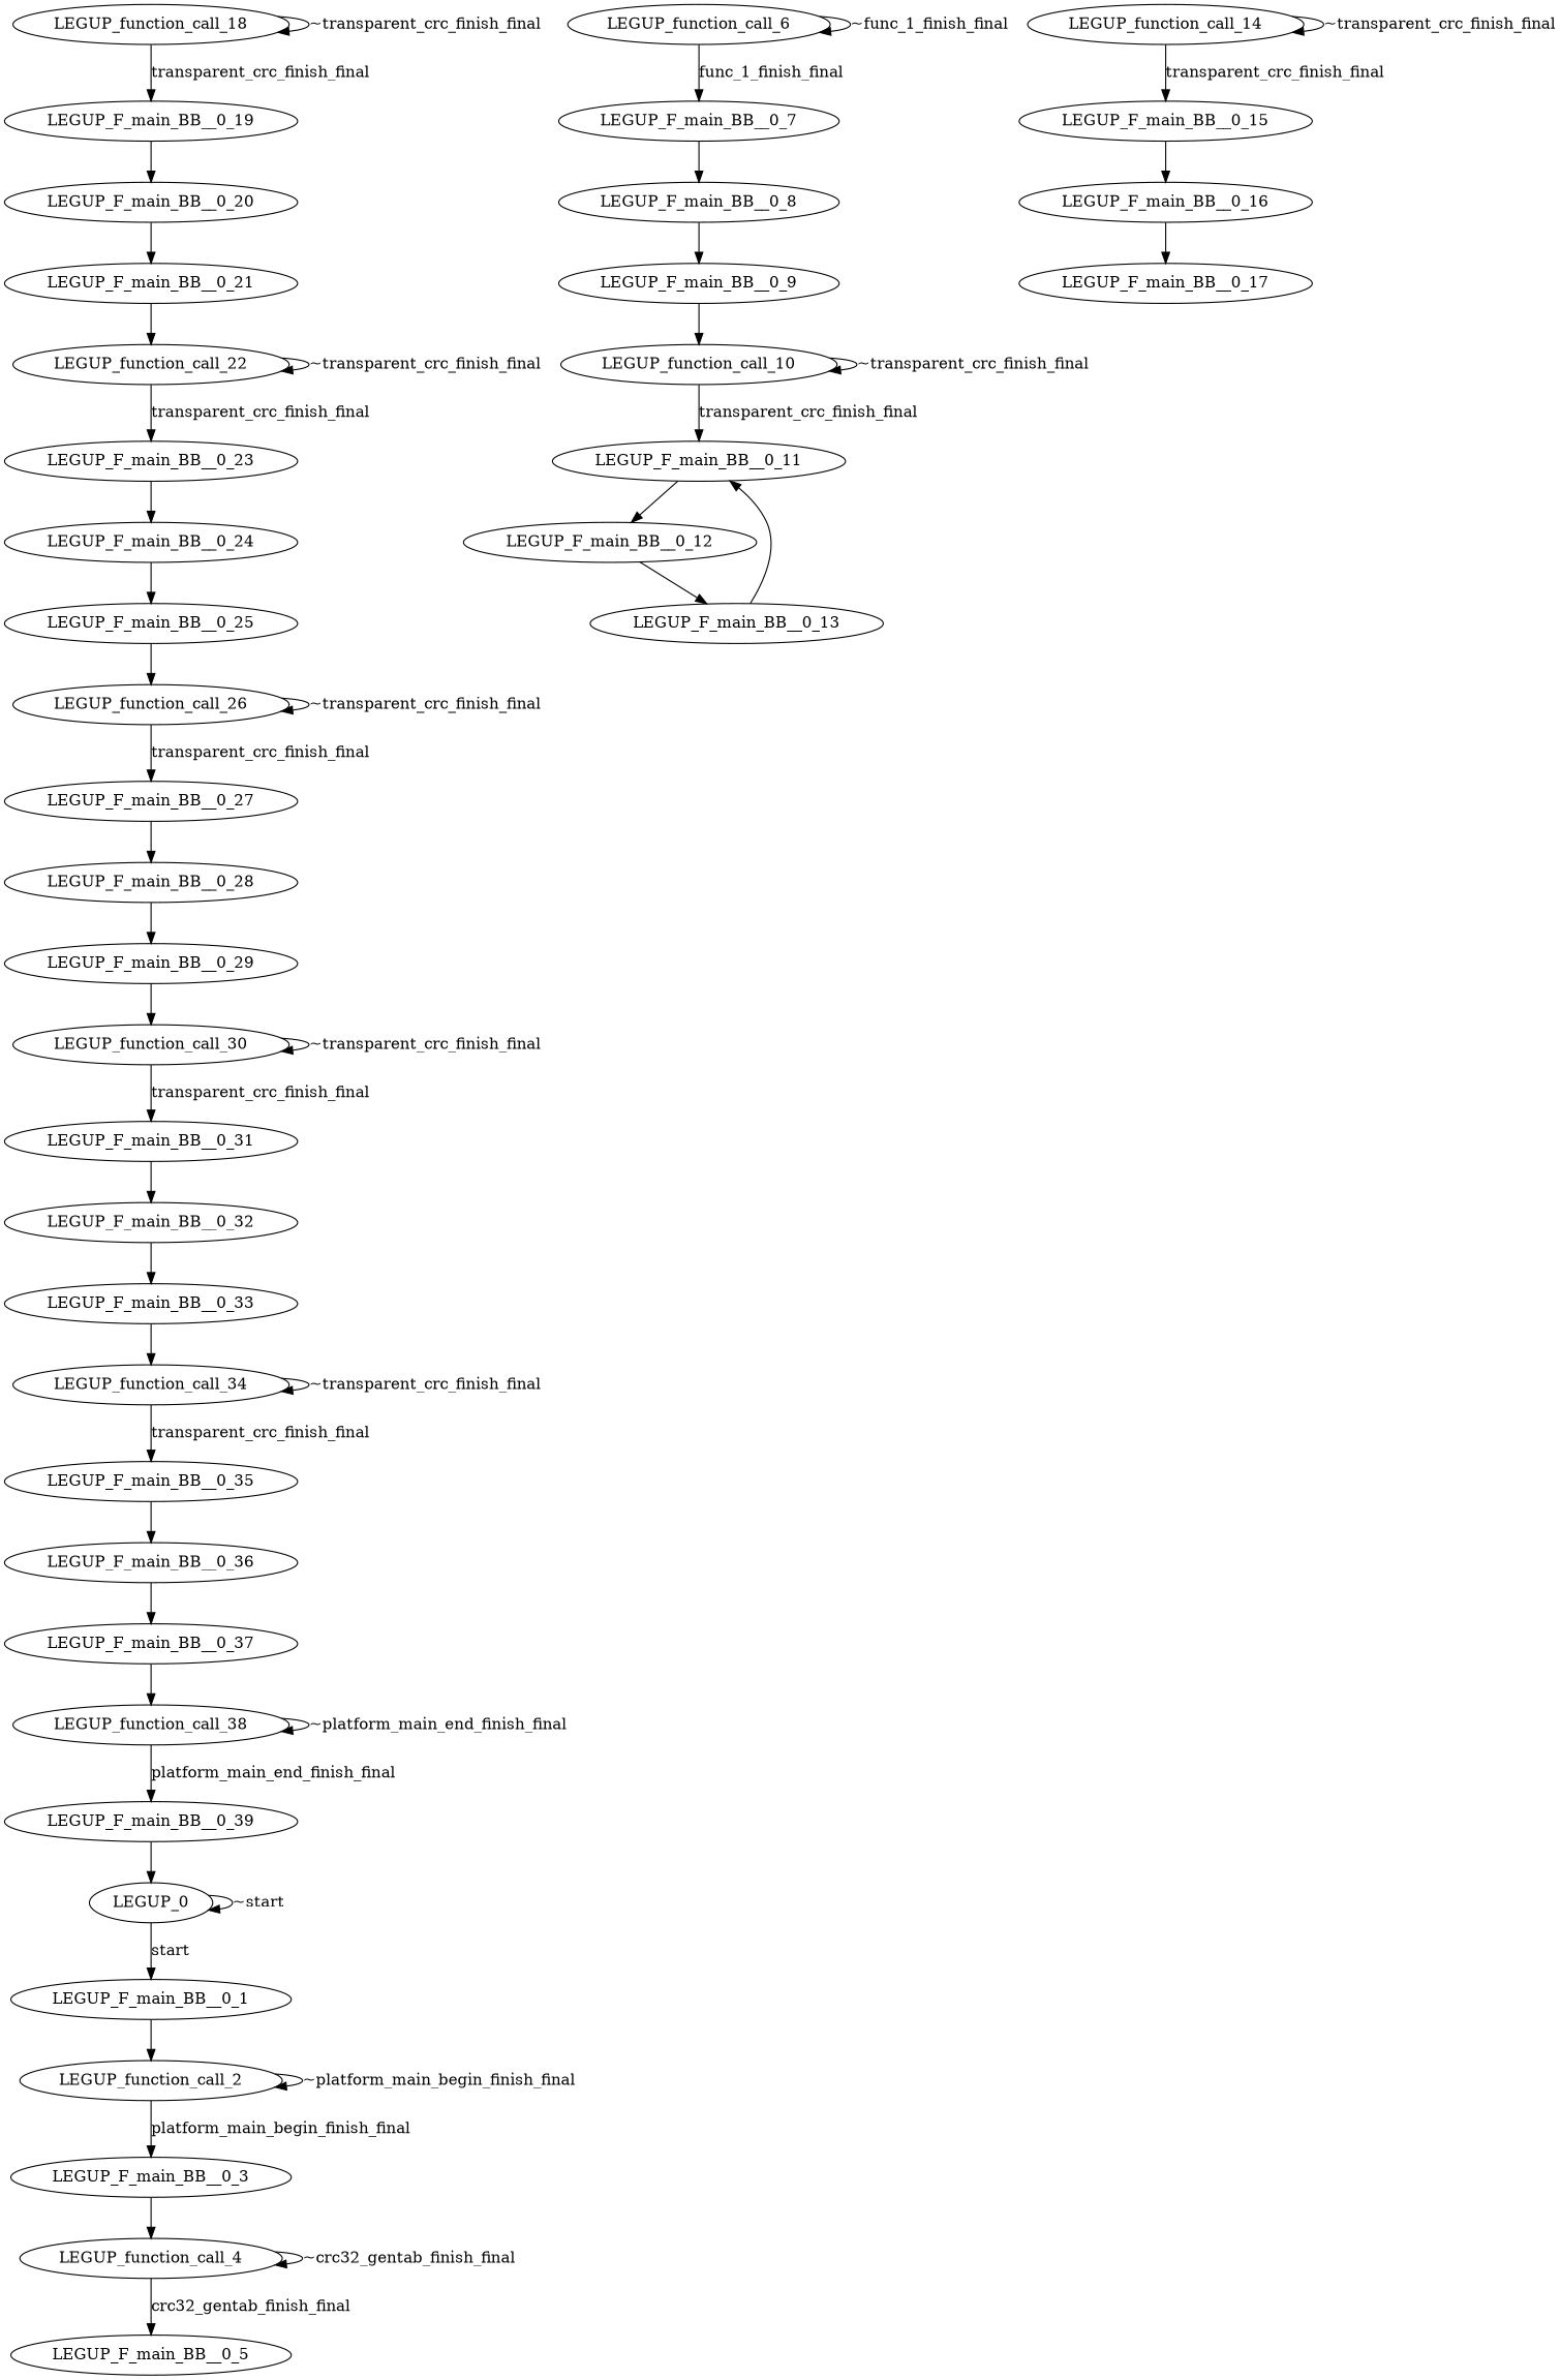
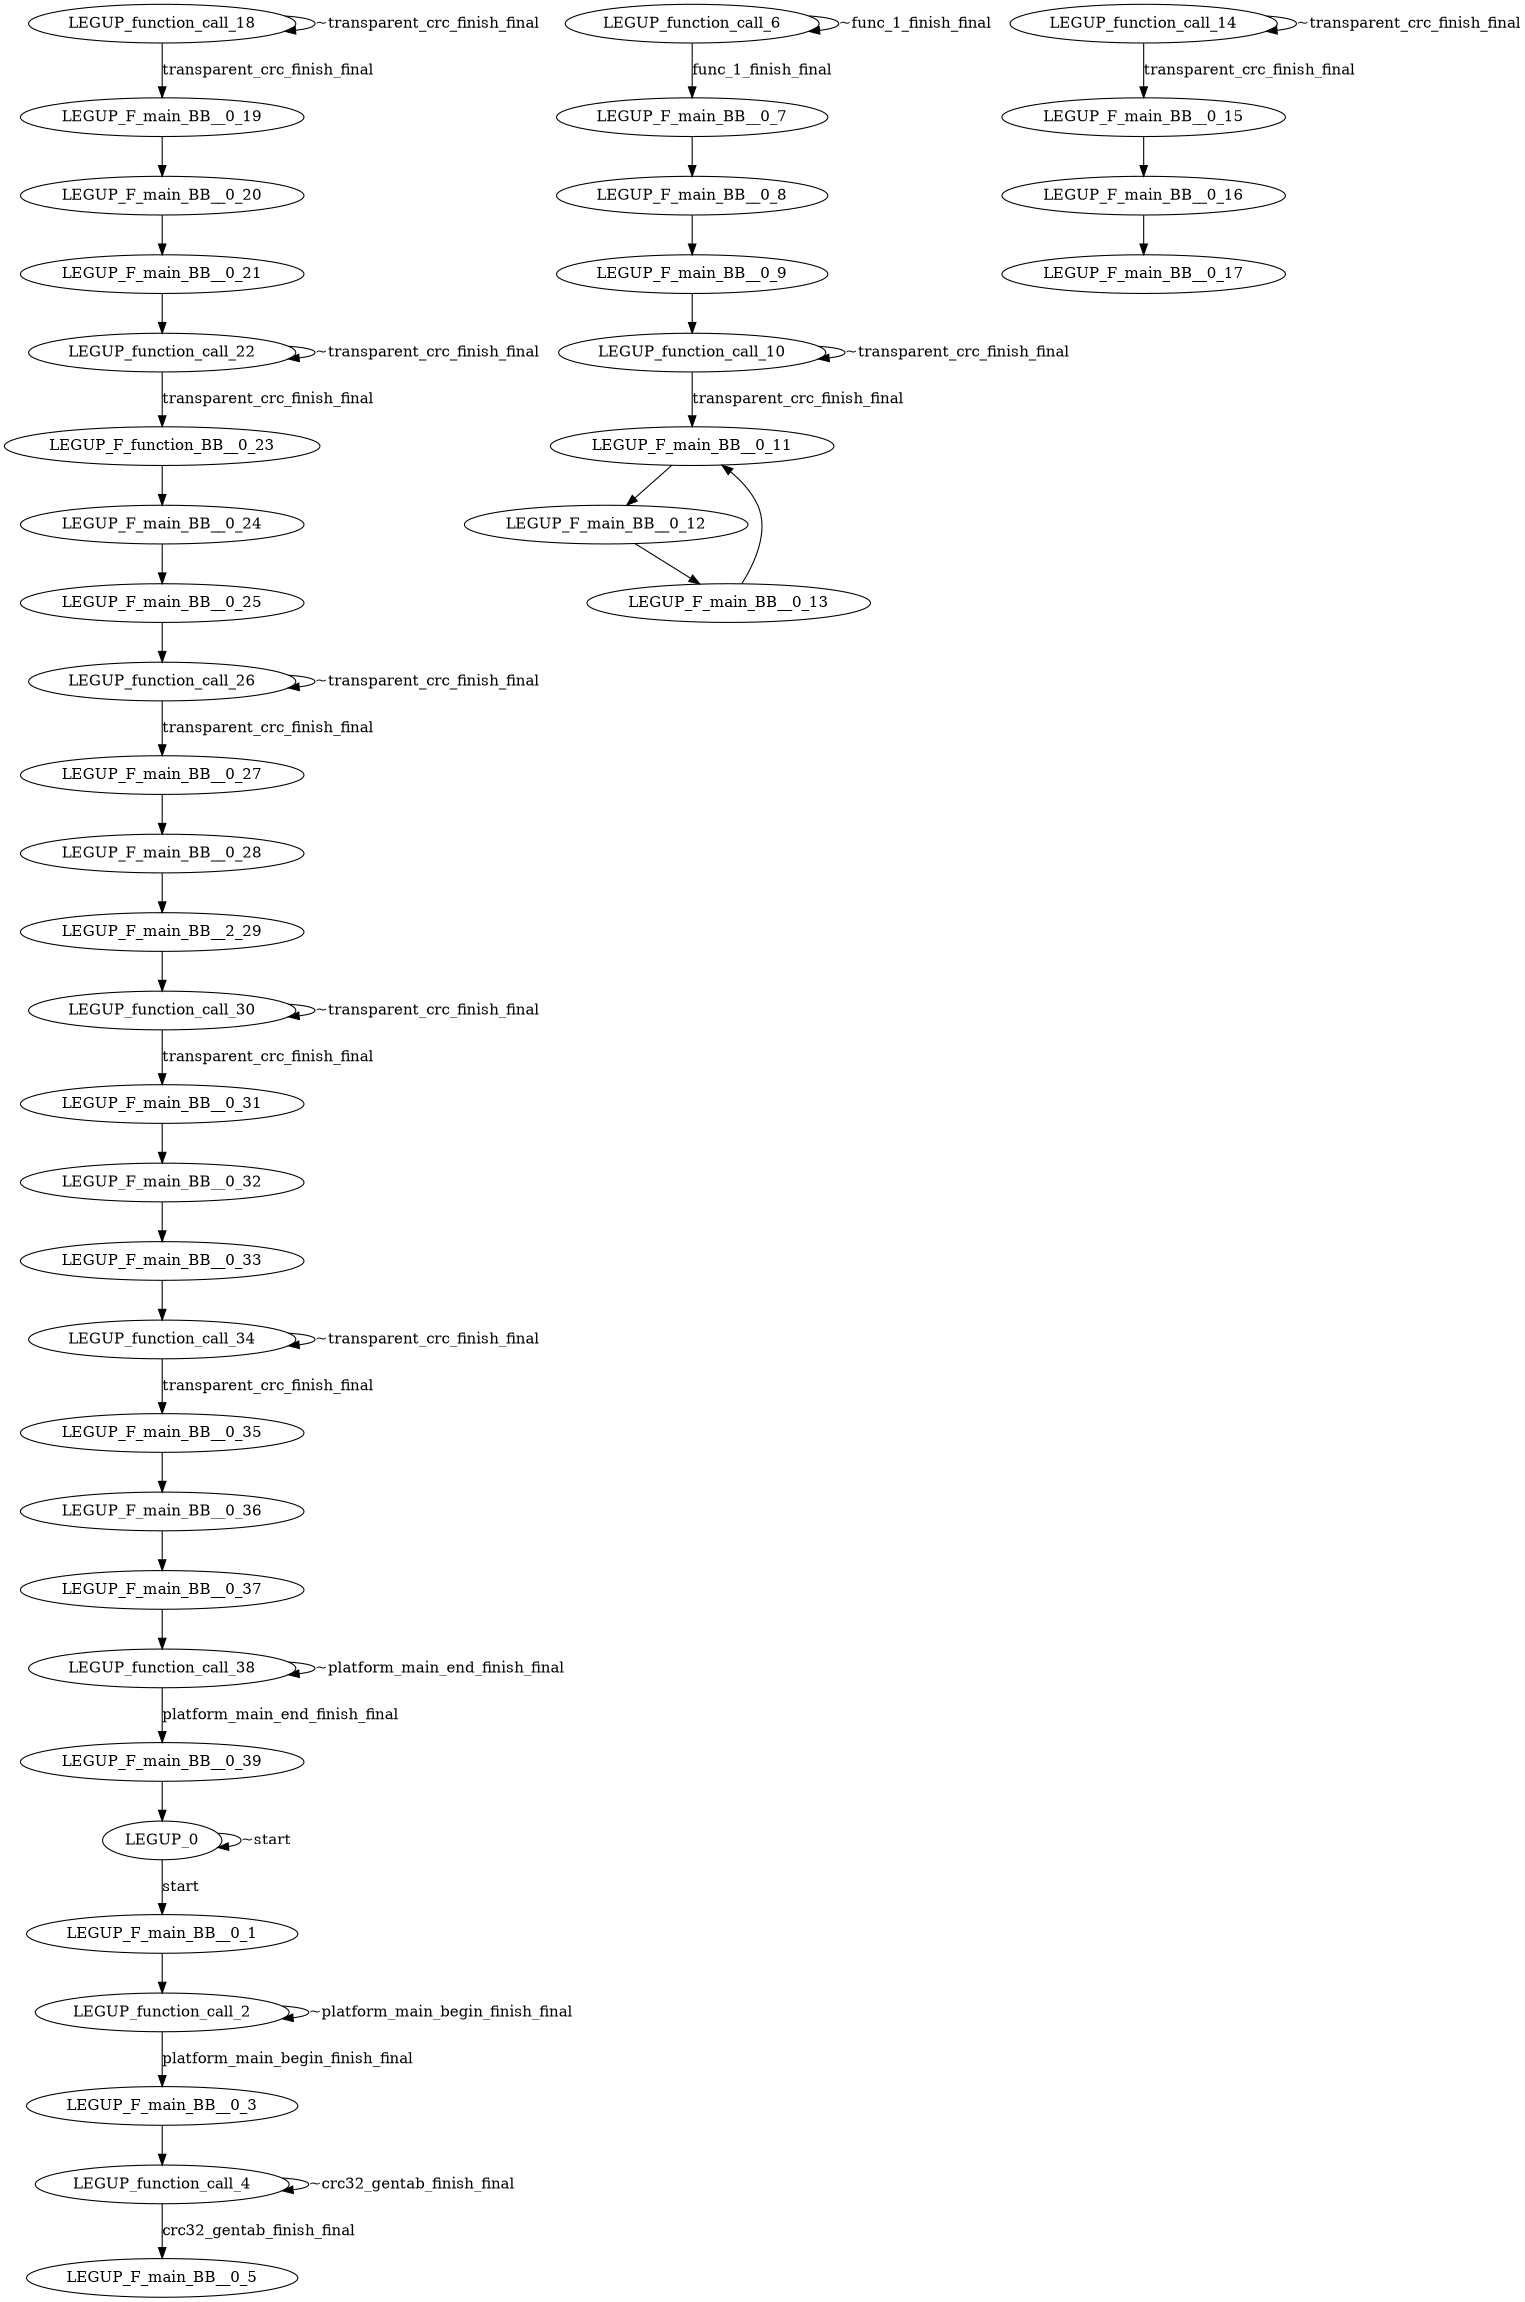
  digraph {
    n1 [label=LEGUP_F_main_BB__0_1]
    n2 [label=LEGUP_function_call_2]
    n3 [label=LEGUP_F_main_BB__0_3]
    n4 [label=LEGUP_0]
    n5 [label=LEGUP_function_call_4]
    n6 [label=LEGUP_F_main_BB__0_5]
    n7 [label=LEGUP_function_call_6]
    n8 [label=LEGUP_F_main_BB__0_7]
    n9 [label=LEGUP_F_main_BB__0_8]
    n10 [label=LEGUP_F_main_BB__0_9]
    n11 [label=LEGUP_function_call_10]
    n12 [label=LEGUP_F_main_BB__0_11]
    n13 [label=LEGUP_F_main_BB__0_12]
    n14 [label=LEGUP_F_main_BB__0_13]
    n15 [label=LEGUP_function_call_14]
    n16 [label=LEGUP_F_main_BB__0_15]
    n17 [label=LEGUP_F_main_BB__0_16]
    n18 [label=LEGUP_F_main_BB__0_17]
    n19 [label=LEGUP_function_call_18]
    n20 [label=LEGUP_F_main_BB__0_19]
    n21 [label=LEGUP_F_main_BB__0_20]
    n22 [label=LEGUP_F_main_BB__0_21]
    n23 [label=LEGUP_function_call_22]
-   n24 [label=LEGUP_F_main_BB__0_23]
+   n24 [label=LEGUP_F_function_BB__0_23]
    n25 [label=LEGUP_F_main_BB__0_24]
    n26 [label=LEGUP_F_main_BB__0_25]
    n27 [label=LEGUP_function_call_26]
    n28 [label=LEGUP_F_main_BB__0_27]
    n29 [label=LEGUP_F_main_BB__0_28]
-   n30 [label=LEGUP_F_main_BB__0_29]
+   n30 [label=LEGUP_F_main_BB__2_29]
    n31 [label=LEGUP_function_call_30]
    n32 [label=LEGUP_F_main_BB__0_31]
    n33 [label=LEGUP_F_main_BB__0_32]
    n34 [label=LEGUP_F_main_BB__0_33]
    n35 [label=LEGUP_function_call_34]
    n36 [label=LEGUP_F_main_BB__0_35]
    n37 [label=LEGUP_F_main_BB__0_36]
    n38 [label=LEGUP_F_main_BB__0_37]
    n39 [label=LEGUP_function_call_38]
    n40 [label=LEGUP_F_main_BB__0_39]
    n1 -> n2
    n2 -> n2 [label="~platform_main_begin_finish_final"]
    n2 -> n3 [label=platform_main_begin_finish_final]
    n3 -> n5
    n4 -> n1 [label=start]
    n4 -> n4 [label="~start"]
    n5 -> n5 [label="~crc32_gentab_finish_final"]
    n5 -> n6 [label=crc32_gentab_finish_final]
    n7 -> n7 [label="~func_1_finish_final"]
    n7 -> n8 [label=func_1_finish_final]
    n8 -> n9
    n9 -> n10
    n10 -> n11
    n11 -> n11 [label="~transparent_crc_finish_final"]
    n11 -> n12 [label=transparent_crc_finish_final]
    n12 -> n13
    n13 -> n14
    n14 -> n12
    n15 -> n15 [label="~transparent_crc_finish_final"]
    n15 -> n16 [label=transparent_crc_finish_final]
    n16 -> n17
    n17 -> n18
    n19 -> n19 [label="~transparent_crc_finish_final"]
    n19 -> n20 [label=transparent_crc_finish_final]
    n20 -> n21
    n21 -> n22
    n22 -> n23
    n23 -> n23 [label="~transparent_crc_finish_final"]
    n23 -> n24 [label=transparent_crc_finish_final]
    n24 -> n25
    n25 -> n26
    n26 -> n27
    n27 -> n27 [label="~transparent_crc_finish_final"]
    n27 -> n28 [label=transparent_crc_finish_final]
    n28 -> n29
    n29 -> n30
    n30 -> n31
    n31 -> n31 [label="~transparent_crc_finish_final"]
    n31 -> n32 [label=transparent_crc_finish_final]
    n32 -> n33
    n33 -> n34
    n34 -> n35
    n35 -> n35 [label="~transparent_crc_finish_final"]
    n35 -> n36 [label=transparent_crc_finish_final]
    n36 -> n37
    n37 -> n38
    n38 -> n39
    n39 -> n39 [label="~platform_main_end_finish_final"]
    n39 -> n40 [label=platform_main_end_finish_final]
    n40 -> n4
  }
